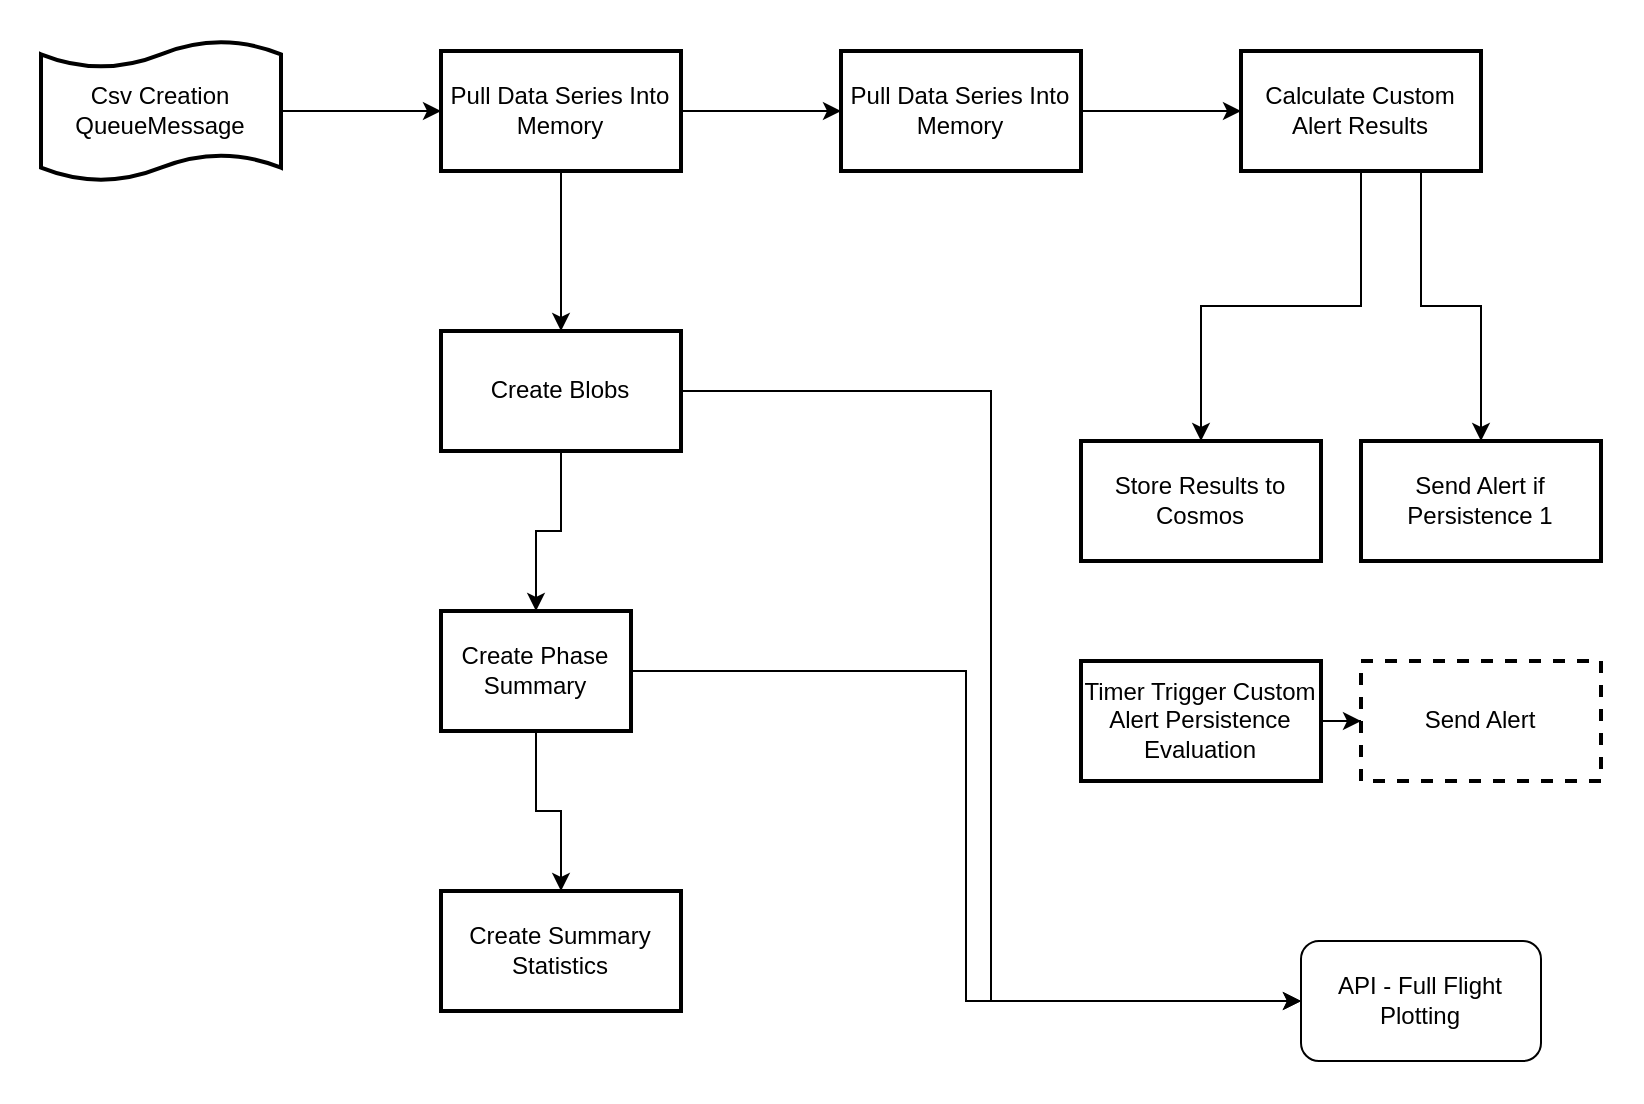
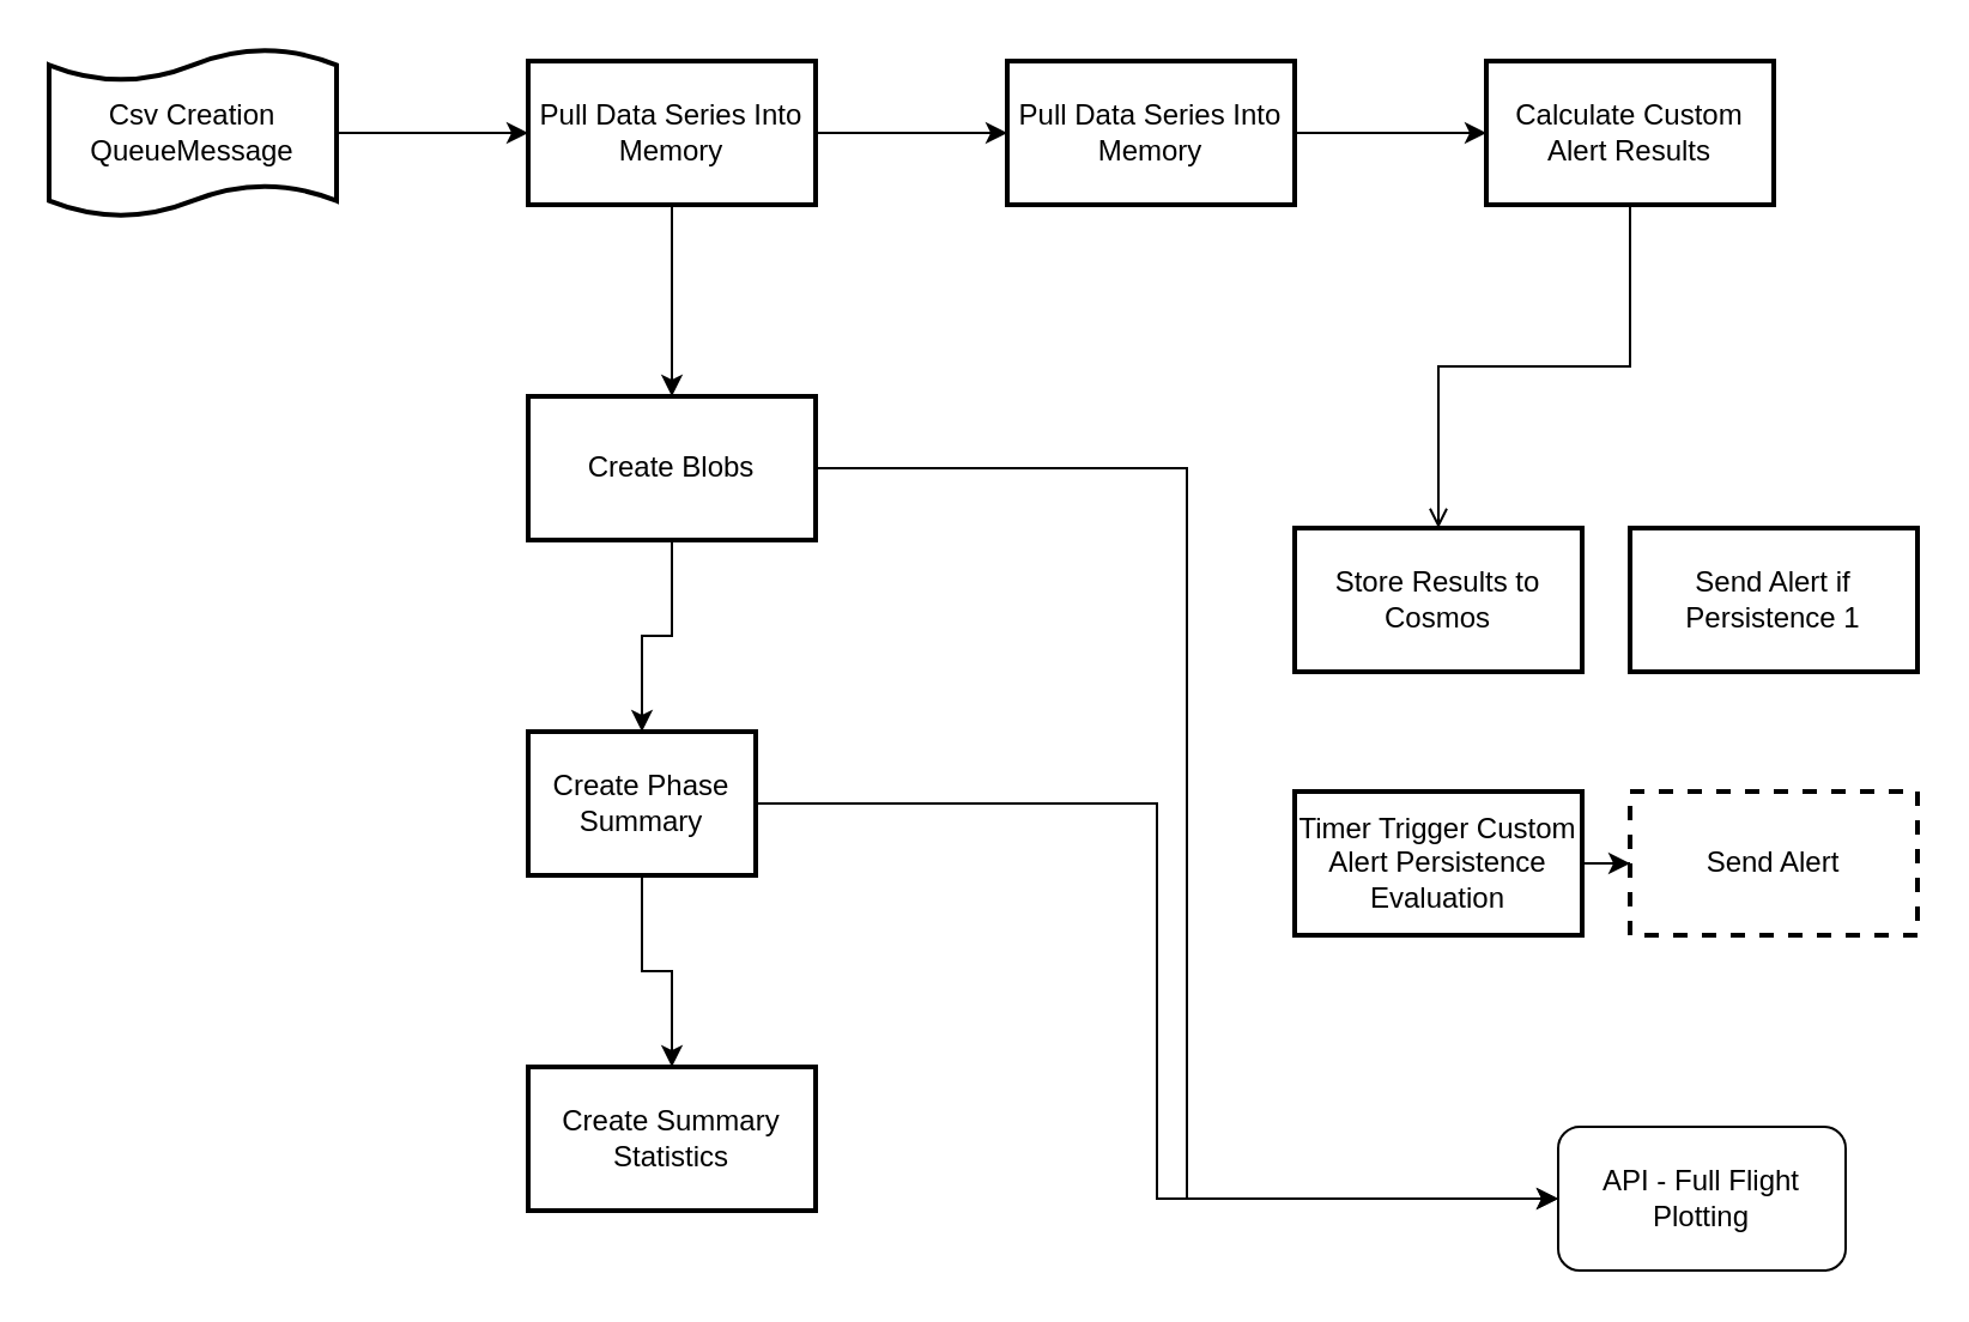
  <mxCell id="0" />
  <mxCell id="1" parent="0" />
  <mxCell id="2" value="" style="edgeStyle=orthogonalEdgeStyle;rounded=0;orthogonalLoop=1;jettySize=auto;html=1;" parent="1" source="3" target="6" edge="1"><mxGeometry relative="1" as="geometry" /></mxCell>
  <mxCell id="3" value="Csv Creation QueueMessage" style="shape=tape;whiteSpace=wrap;html=1;strokeWidth=2;size=0.19" parent="1" vertex="1"><mxGeometry x="20" y="20" width="120" height="70" as="geometry" /></mxCell>
  <mxCell id="4" value="" style="edgeStyle=orthogonalEdgeStyle;rounded=0;orthogonalLoop=1;jettySize=auto;html=1;" parent="1" source="6" target="8" edge="1"><mxGeometry relative="1" as="geometry" /></mxCell>
  <mxCell id="5" value="" style="edgeStyle=orthogonalEdgeStyle;rounded=0;orthogonalLoop=1;jettySize=auto;html=1;" parent="1" source="6" target="11" edge="1"><mxGeometry relative="1" as="geometry" /></mxCell>
  <mxCell id="6" value="Pull Data Series Into Memory" style="whiteSpace=wrap;html=1;strokeWidth=2;" parent="1" vertex="1"><mxGeometry x="220" y="25" width="120" height="60" as="geometry" /></mxCell>
  <mxCell id="7" value="" style="edgeStyle=orthogonalEdgeStyle;rounded=0;orthogonalLoop=1;jettySize=auto;html=1;" parent="1" source="8" target="18" edge="1"><mxGeometry relative="1" as="geometry" /></mxCell>
  <mxCell id="8" value="Pull Data Series Into Memory" style="whiteSpace=wrap;html=1;strokeWidth=2;" parent="1" vertex="1"><mxGeometry x="420" y="25" width="120" height="60" as="geometry" /></mxCell>
  <mxCell id="9" value="" style="edgeStyle=orthogonalEdgeStyle;rounded=0;orthogonalLoop=1;jettySize=auto;html=1;" parent="1" source="11" target="14" edge="1"><mxGeometry relative="1" as="geometry" /></mxCell>
  <mxCell id="10" style="edgeStyle=orthogonalEdgeStyle;rounded=0;orthogonalLoop=1;jettySize=auto;html=1;entryX=0;entryY=0.5;entryDx=0;entryDy=0;" edge="1" parent="1" source="11" target="21"><mxGeometry relative="1" as="geometry" /></mxCell>
  <mxCell id="11" value="Create Blobs" style="whiteSpace=wrap;html=1;strokeWidth=2;" parent="1" vertex="1"><mxGeometry x="220" y="165" width="120" height="60" as="geometry" /></mxCell>
  <mxCell id="12" value="" style="edgeStyle=orthogonalEdgeStyle;rounded=0;orthogonalLoop=1;jettySize=auto;html=1;" parent="1" source="14" target="15" edge="1"><mxGeometry relative="1" as="geometry" /></mxCell>
  <mxCell id="13" style="edgeStyle=orthogonalEdgeStyle;rounded=0;orthogonalLoop=1;jettySize=auto;html=1;entryX=0;entryY=0.5;entryDx=0;entryDy=0;" edge="1" parent="1" source="14" target="21"><mxGeometry relative="1" as="geometry" /></mxCell>
  <mxCell id="14" value="Create Phase Summary" style="whiteSpace=wrap;html=1;strokeWidth=2;" parent="1" vertex="1"><mxGeometry x="220" y="305" width="95" height="60" as="geometry" /></mxCell>
  <mxCell id="15" value="Create Summary Statistics" style="whiteSpace=wrap;html=1;strokeWidth=2;" parent="1" vertex="1"><mxGeometry x="220" y="445" width="120" height="60" as="geometry" /></mxCell>
- <mxCell id="16" value="" style="edgeStyle=orthogonalEdgeStyle;rounded=0;orthogonalLoop=1;jettySize=auto;html=1;exitX=0.75;exitY=1;exitDx=0;exitDy=0;" parent="1" source="18" target="19" edge="1"><mxGeometry relative="1" as="geometry" /></mxCell>
- <mxCell id="17" value="" style="edgeStyle=orthogonalEdgeStyle;rounded=0;orthogonalLoop=1;jettySize=auto;html=1;" parent="1" source="18" target="20" edge="1"><mxGeometry relative="1" as="geometry" /></mxCell>
+ <mxCell id="17" value="" style="edgeStyle=orthogonalEdgeStyle;rounded=0;orthogonalLoop=1;jettySize=auto;html=1;endArrow=open;" parent="1" source="18" target="20" edge="1"><mxGeometry relative="1" as="geometry" /></mxCell>
  <mxCell id="18" value="Calculate Custom Alert Results" style="whiteSpace=wrap;html=1;strokeWidth=2;" parent="1" vertex="1"><mxGeometry x="620" y="25" width="120" height="60" as="geometry" /></mxCell>
  <mxCell id="19" value="Send Alert if Persistence 1" style="whiteSpace=wrap;html=1;strokeWidth=2;" parent="1" vertex="1"><mxGeometry x="680" y="220" width="120" height="60" as="geometry" /></mxCell>
  <mxCell id="20" value="Store Results to Cosmos" style="whiteSpace=wrap;html=1;strokeWidth=2;" parent="1" vertex="1"><mxGeometry x="540" y="220" width="120" height="60" as="geometry" /></mxCell>
  <mxCell id="21" value="API - Full Flight Plotting" style="rounded=1;whiteSpace=wrap;html=1;" vertex="1" parent="1"><mxGeometry x="650" y="470" width="120" height="60" as="geometry" /></mxCell>
  <mxCell id="22" value="" style="edgeStyle=orthogonalEdgeStyle;rounded=0;orthogonalLoop=1;jettySize=auto;html=1;" edge="1" parent="1" source="23" target="24"><mxGeometry relative="1" as="geometry" /></mxCell>
  <mxCell id="23" value="Timer Trigger Custom Alert Persistence Evaluation" style="whiteSpace=wrap;html=1;strokeWidth=2;" vertex="1" parent="1"><mxGeometry x="540" y="330" width="120" height="60" as="geometry" /></mxCell>
  <mxCell id="24" value="Send Alert" style="whiteSpace=wrap;html=1;strokeWidth=2;dashed=1;" vertex="1" parent="1"><mxGeometry x="680" y="330" width="120" height="60" as="geometry" /></mxCell>
